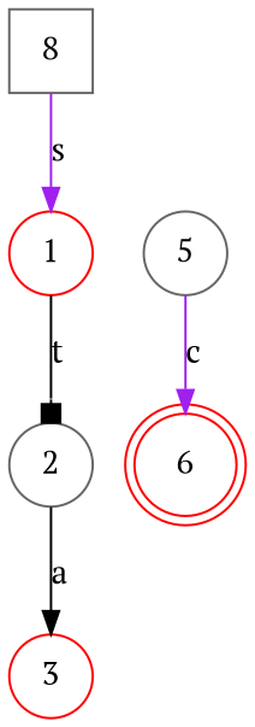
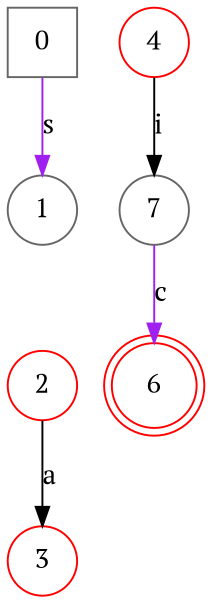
  digraph {
    fontname="PT Serif"
    rankdir=TB
    node [color=red fontname="PT Serif" shape=circle]
    edge [arrowhead=normal color=black fontname="PT Serif"]
-   0 [color=gray40 shape=square label=8]
-   1
-   2 [color=gray40]
+   0 [color=gray40 shape=square]
+   1 [color=gray40]
+   2
    3
-   5 [color=gray40]
+   5 [color=gray40 label=7]
+   4
    6 [shape=doublecircle]
    0 -> 1 [color=purple label="s "]
-   1 -> 2 [arrowhead=box label="t "]
    2 -> 3 [label="a "]
    5 -> 6 [color=purple label="c "]
+   4 -> 5 [label="i "]
  }
